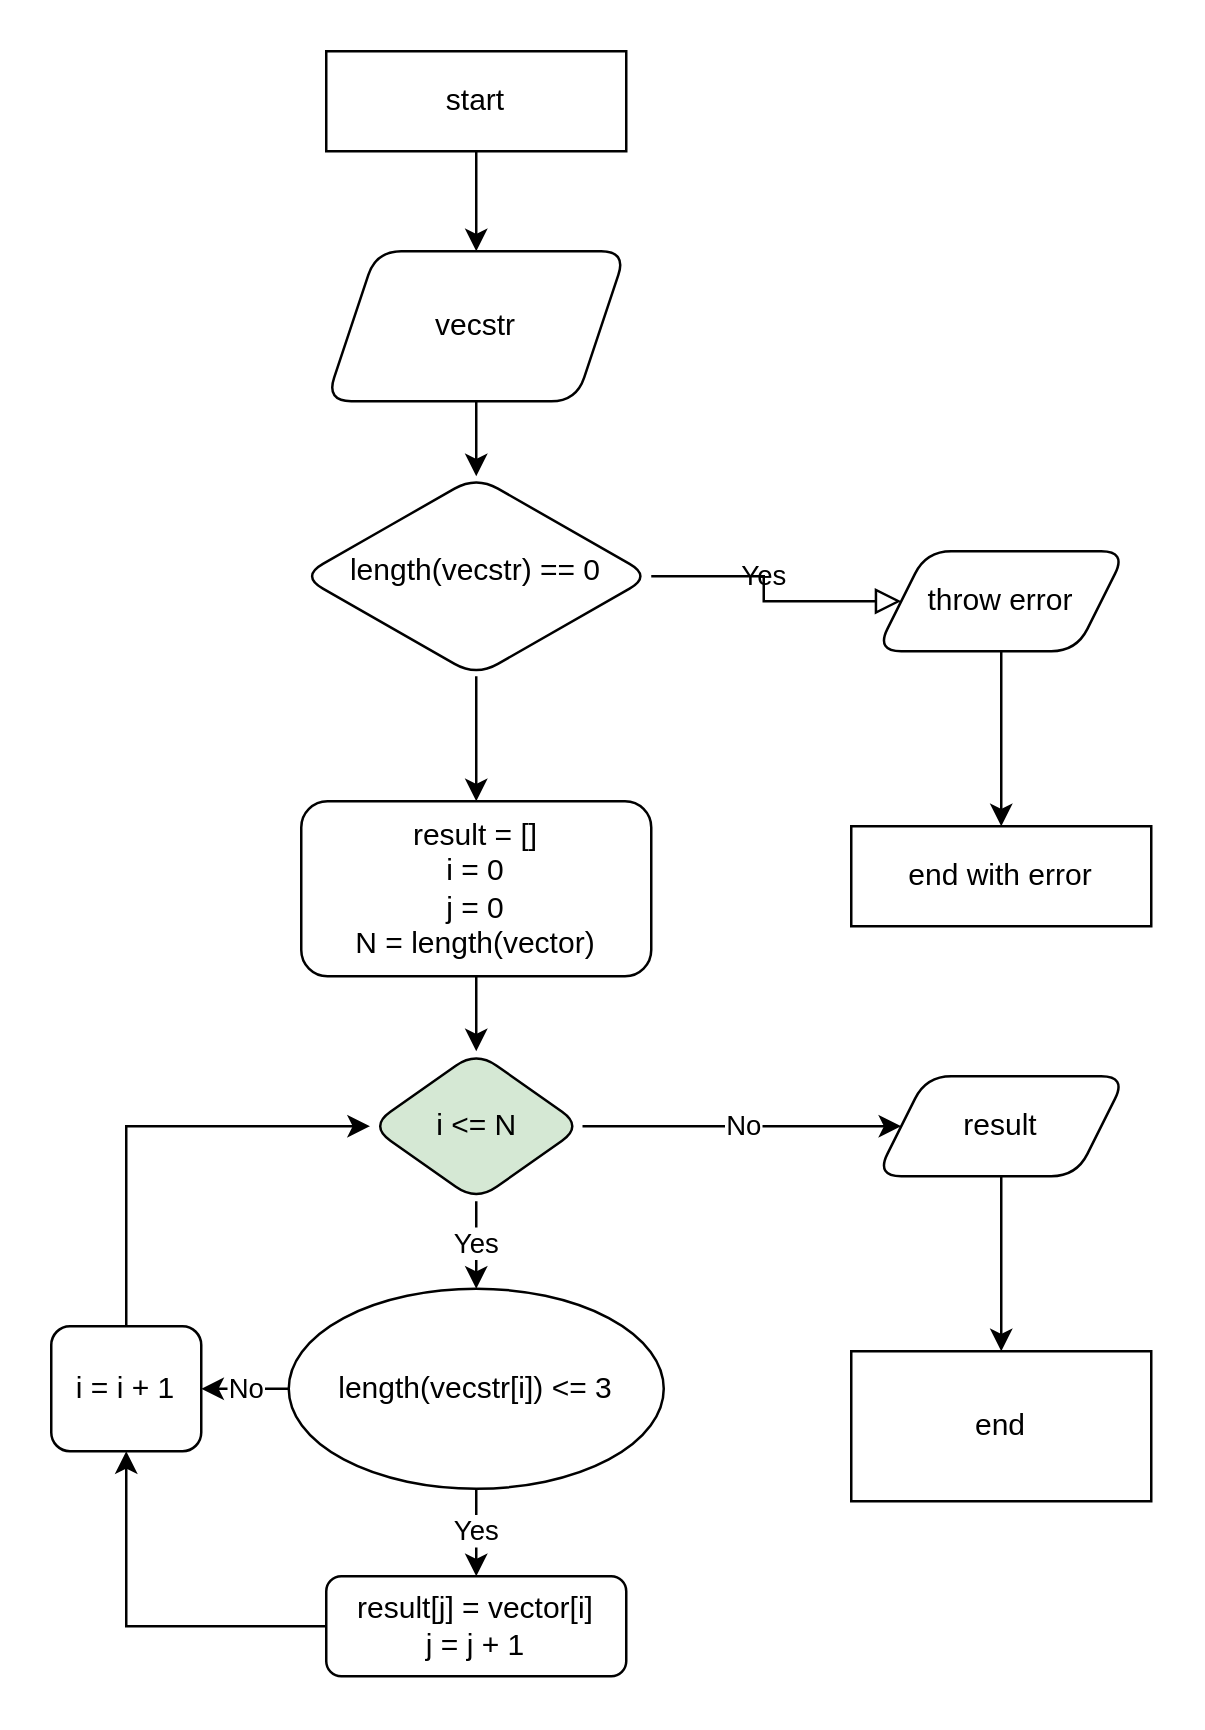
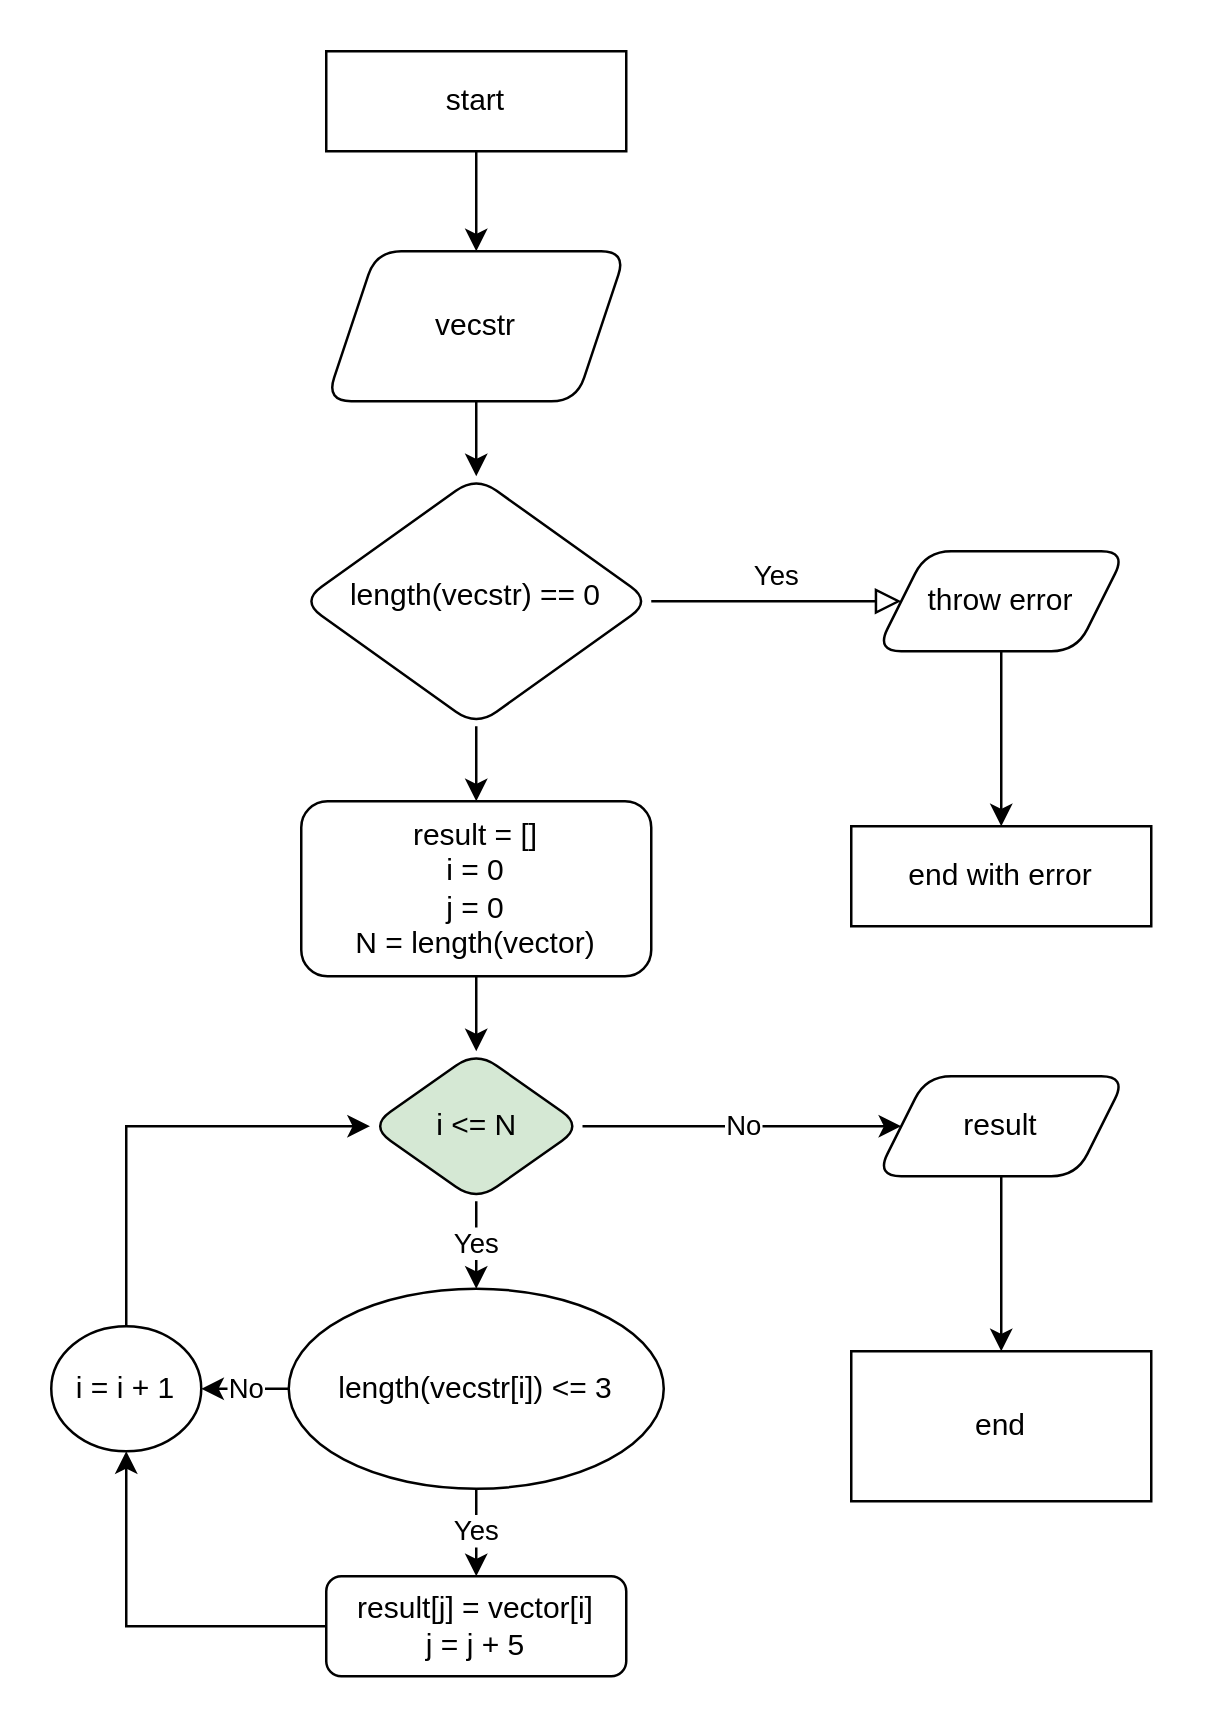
  <mxCell id="0" />
  <mxCell id="1" parent="0" />
  <mxCell id="2" value="" style="edgeStyle=orthogonalEdgeStyle;rounded=0;orthogonalLoop=1;jettySize=auto;html=1;" edge="1" parent="1" source="3" target="9"><mxGeometry relative="1" as="geometry" /></mxCell>
  <mxCell id="3" value="start" style="rounded=0;whiteSpace=wrap;html=1;fontSize=12;glass=0;strokeWidth=1;shadow=0;" parent="1" vertex="1"><mxGeometry x="130" y="20" width="120" height="40" as="geometry" /></mxCell>
  <mxCell id="4" value="Yes" style="edgeStyle=orthogonalEdgeStyle;rounded=0;html=1;jettySize=auto;orthogonalLoop=1;fontSize=11;endArrow=block;endFill=0;endSize=8;strokeWidth=1;shadow=0;labelBackgroundColor=none;entryX=0;entryY=0.5;entryDx=0;entryDy=0;" parent="1" source="6" target="26" edge="1"><mxGeometry y="10" relative="1" as="geometry"><mxPoint as="offset" /><mxPoint x="310" y="240" as="targetPoint" /></mxGeometry></mxCell>
  <mxCell id="5" value="" style="edgeStyle=orthogonalEdgeStyle;rounded=0;orthogonalLoop=1;jettySize=auto;html=1;" edge="1" parent="1" source="6" target="11"><mxGeometry relative="1" as="geometry" /></mxCell>
- <mxCell id="6" value="length(vecstr) == 0" style="rhombus;whiteSpace=wrap;html=1;shadow=0;fontFamily=Helvetica;fontSize=12;align=center;strokeWidth=1;spacing=6;spacingTop=-4;rounded=1;" parent="1" vertex="1"><mxGeometry x="120" y="190" width="140" height="80" as="geometry" /></mxCell>
+ <mxCell id="6" value="length(vecstr) == 0" style="rhombus;whiteSpace=wrap;html=1;shadow=0;fontFamily=Helvetica;fontSize=12;align=center;strokeWidth=1;spacing=6;spacingTop=-4;rounded=1;" parent="1" vertex="1"><mxGeometry x="120" y="190" width="140" height="100" as="geometry" /></mxCell>
  <mxCell id="7" value="end with error" style="rounded=0;whiteSpace=wrap;html=1;fontSize=12;glass=0;strokeWidth=1;shadow=0;" parent="1" vertex="1"><mxGeometry x="340" y="330" width="120" height="40" as="geometry" /></mxCell>
  <mxCell id="8" value="" style="edgeStyle=orthogonalEdgeStyle;rounded=0;orthogonalLoop=1;jettySize=auto;html=1;" edge="1" parent="1" source="9" target="6"><mxGeometry relative="1" as="geometry" /></mxCell>
  <mxCell id="9" value="vecstr" style="shape=parallelogram;perimeter=parallelogramPerimeter;whiteSpace=wrap;html=1;fixedSize=1;rounded=1;" vertex="1" parent="1"><mxGeometry x="130" y="100" width="120" height="60" as="geometry" /></mxCell>
  <mxCell id="10" value="" style="edgeStyle=orthogonalEdgeStyle;rounded=0;orthogonalLoop=1;jettySize=auto;html=1;" edge="1" parent="1" source="11" target="14"><mxGeometry relative="1" as="geometry" /></mxCell>
  <mxCell id="11" value="result = []&lt;br&gt;i = 0&lt;br&gt;j = 0&lt;br&gt;N = length(vector)" style="rounded=1;whiteSpace=wrap;html=1;fontSize=12;glass=0;strokeWidth=1;shadow=0;" vertex="1" parent="1"><mxGeometry x="120" y="320" width="140" height="70" as="geometry" /></mxCell>
  <mxCell id="12" value="Yes" style="edgeStyle=orthogonalEdgeStyle;rounded=0;orthogonalLoop=1;jettySize=auto;html=1;" edge="1" parent="1" source="14" target="17"><mxGeometry relative="1" as="geometry" /></mxCell>
  <mxCell id="13" value="No" style="edgeStyle=orthogonalEdgeStyle;rounded=0;orthogonalLoop=1;jettySize=auto;html=1;" edge="1" parent="1" source="14" target="23"><mxGeometry relative="1" as="geometry" /></mxCell>
  <mxCell id="14" value="i &amp;lt;= N" style="rhombus;whiteSpace=wrap;html=1;rounded=1;glass=0;strokeWidth=1;shadow=0;fillColor=#d5e8d4;" vertex="1" parent="1"><mxGeometry x="147.5" y="420" width="85" height="60" as="geometry" /></mxCell>
  <mxCell id="15" value="Yes" style="edgeStyle=orthogonalEdgeStyle;rounded=0;orthogonalLoop=1;jettySize=auto;html=1;" edge="1" parent="1" source="17" target="19"><mxGeometry relative="1" as="geometry" /></mxCell>
  <mxCell id="16" value="No" style="edgeStyle=orthogonalEdgeStyle;rounded=0;orthogonalLoop=1;jettySize=auto;html=1;" edge="1" parent="1" source="17" target="21"><mxGeometry relative="1" as="geometry" /></mxCell>
  <mxCell id="17" value="length(vecstr[i]) &amp;lt;= 3" style="ellipse;whiteSpace=wrap;html=1;glass=0;strokeWidth=1;shadow=0;" vertex="1" parent="1"><mxGeometry x="115" y="515" width="150" height="80" as="geometry" /></mxCell>
  <mxCell id="18" value="" style="edgeStyle=orthogonalEdgeStyle;rounded=0;orthogonalLoop=1;jettySize=auto;html=1;entryX=0.5;entryY=1;entryDx=0;entryDy=0;" edge="1" parent="1" source="19" target="21"><mxGeometry relative="1" as="geometry"><mxPoint x="50" y="720" as="targetPoint" /></mxGeometry></mxCell>
- <mxCell id="19" value="result[j] = vector[i]&lt;br&gt;j = j + 1" style="whiteSpace=wrap;html=1;rounded=1;glass=0;strokeWidth=1;shadow=0;" vertex="1" parent="1"><mxGeometry x="130" y="630" width="120" height="40" as="geometry" /></mxCell>
+ <mxCell id="19" value="result[j] = vector[i]&lt;br&gt;j = j + 5" style="whiteSpace=wrap;html=1;rounded=1;glass=0;strokeWidth=1;shadow=0;" vertex="1" parent="1"><mxGeometry x="130" y="630" width="120" height="40" as="geometry" /></mxCell>
  <mxCell id="20" value="" style="edgeStyle=orthogonalEdgeStyle;rounded=0;orthogonalLoop=1;jettySize=auto;html=1;entryX=0;entryY=0.5;entryDx=0;entryDy=0;exitX=0.5;exitY=0;exitDx=0;exitDy=0;" edge="1" parent="1" source="21" target="14"><mxGeometry relative="1" as="geometry"><mxPoint x="10" y="490" as="targetPoint" /></mxGeometry></mxCell>
- <mxCell id="21" value="i = i + 1" style="whiteSpace=wrap;html=1;rounded=1;glass=0;strokeWidth=1;shadow=0;" vertex="1" parent="1"><mxGeometry x="20" y="530" width="60" height="50" as="geometry" /></mxCell>
+ <mxCell id="21" value="i = i + 1" style="ellipse;whiteSpace=wrap;html=1;glass=0;strokeWidth=1;shadow=0;" vertex="1" parent="1"><mxGeometry x="20" y="530" width="60" height="50" as="geometry" /></mxCell>
  <mxCell id="22" value="" style="edgeStyle=orthogonalEdgeStyle;rounded=0;orthogonalLoop=1;jettySize=auto;html=1;" edge="1" parent="1" source="23" target="24"><mxGeometry relative="1" as="geometry" /></mxCell>
  <mxCell id="23" value="result" style="shape=parallelogram;perimeter=parallelogramPerimeter;whiteSpace=wrap;html=1;fixedSize=1;rounded=1;glass=0;strokeWidth=1;shadow=0;" vertex="1" parent="1"><mxGeometry x="350" y="430" width="100" height="40" as="geometry" /></mxCell>
  <mxCell id="24" value="end" style="whiteSpace=wrap;html=1;rounded=0;glass=0;strokeWidth=1;shadow=0;" vertex="1" parent="1"><mxGeometry x="340" y="540" width="120" height="60" as="geometry" /></mxCell>
  <mxCell id="25" value="" style="edgeStyle=orthogonalEdgeStyle;rounded=0;orthogonalLoop=1;jettySize=auto;html=1;" edge="1" parent="1" source="26" target="7"><mxGeometry relative="1" as="geometry" /></mxCell>
  <mxCell id="26" value="throw error" style="shape=parallelogram;perimeter=parallelogramPerimeter;whiteSpace=wrap;html=1;fixedSize=1;rounded=1;glass=0;strokeWidth=1;shadow=0;" vertex="1" parent="1"><mxGeometry x="350" y="220" width="100" height="40" as="geometry" /></mxCell>
